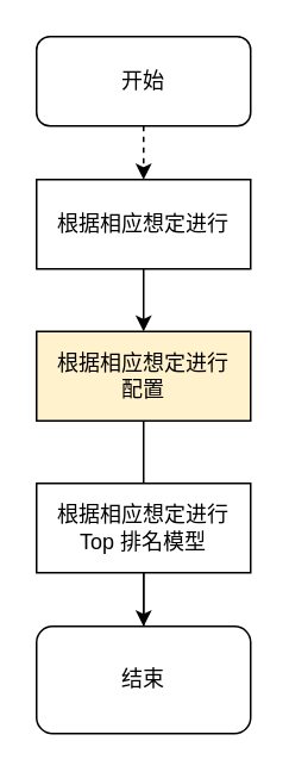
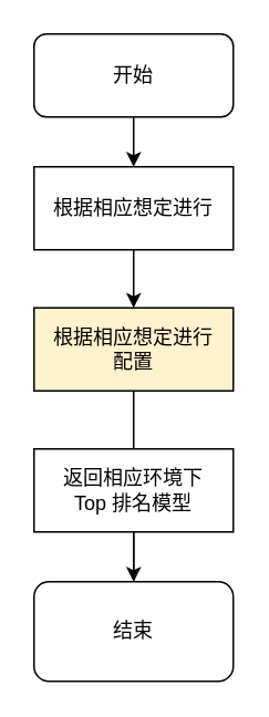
  <mxCell id="0" />
  <mxCell id="1" parent="0" />
- <mxCell id="2" style="edgeStyle=orthogonalEdgeStyle;rounded=0;orthogonalLoop=1;jettySize=auto;html=1;exitX=0.5;exitY=1;exitDx=0;exitDy=0;entryX=0.5;entryY=0;entryDx=0;entryDy=0;dashed=1;" parent="1" source="3" target="5" edge="1"><mxGeometry relative="1" as="geometry" /></mxCell>
+ <mxCell id="2" style="edgeStyle=orthogonalEdgeStyle;rounded=0;orthogonalLoop=1;jettySize=auto;html=1;exitX=0.5;exitY=1;exitDx=0;exitDy=0;entryX=0.5;entryY=0;entryDx=0;entryDy=0;" parent="1" source="3" target="5" edge="1"><mxGeometry relative="1" as="geometry" /></mxCell>
  <mxCell id="3" value="开始" style="rounded=1;whiteSpace=wrap;html=1;" parent="1" vertex="1"><mxGeometry x="20" y="20" width="120" height="50" as="geometry" /></mxCell>
  <mxCell id="4" style="edgeStyle=orthogonalEdgeStyle;rounded=0;orthogonalLoop=1;jettySize=auto;html=1;exitX=0.5;exitY=1;exitDx=0;exitDy=0;entryX=0.5;entryY=0;entryDx=0;entryDy=0;" parent="1" source="5" target="7" edge="1"><mxGeometry relative="1" as="geometry"><mxPoint x="80" y="185" as="targetPoint" /></mxGeometry></mxCell>
  <mxCell id="5" value="根据相应想定进行" style="rounded=0;whiteSpace=wrap;html=1;" parent="1" vertex="1"><mxGeometry x="20" y="100" width="120" height="50" as="geometry" /></mxCell>
  <mxCell id="6" style="edgeStyle=orthogonalEdgeStyle;rounded=0;orthogonalLoop=1;jettySize=auto;html=1;exitX=0.5;exitY=1;exitDx=0;exitDy=0;" parent="1" source="7" edge="1"><mxGeometry relative="1" as="geometry"><mxPoint x="80" y="370" as="targetPoint" /></mxGeometry></mxCell>
  <mxCell id="7" value="根据相应想定进行&lt;br&gt;配置" style="rounded=0;whiteSpace=wrap;html=1;fillColor=#fff2cc;" parent="1" vertex="1"><mxGeometry x="20" y="185" width="120" height="50" as="geometry" /></mxCell>
  <mxCell id="8" style="edgeStyle=orthogonalEdgeStyle;rounded=0;orthogonalLoop=1;jettySize=auto;html=1;exitX=0.5;exitY=1;exitDx=0;exitDy=0;entryX=0.5;entryY=0;entryDx=0;entryDy=0;" parent="1" source="9" target="10" edge="1"><mxGeometry relative="1" as="geometry" /></mxCell>
- <mxCell id="9" value="根据相应想定进行&lt;br&gt;Top 排名模型" style="rounded=0;whiteSpace=wrap;html=1;" parent="1" vertex="1"><mxGeometry x="20" y="270" width="120" height="50" as="geometry" /></mxCell>
+ <mxCell id="9" value="返回相应环境下&lt;br&gt;Top 排名模型" style="rounded=0;whiteSpace=wrap;html=1;" parent="1" vertex="1"><mxGeometry x="20" y="270" width="120" height="50" as="geometry" /></mxCell>
  <mxCell id="10" value="结束" style="rounded=1;whiteSpace=wrap;html=1;" parent="1" vertex="1"><mxGeometry x="20" y="350" width="120" height="60" as="geometry" /></mxCell>
  <mxCell id="11" style="edgeStyle=orthogonalEdgeStyle;rounded=0;orthogonalLoop=1;jettySize=auto;html=1;exitX=0.5;exitY=1;exitDx=0;exitDy=0;" parent="1" source="10" target="10" edge="1"><mxGeometry relative="1" as="geometry" /></mxCell>
